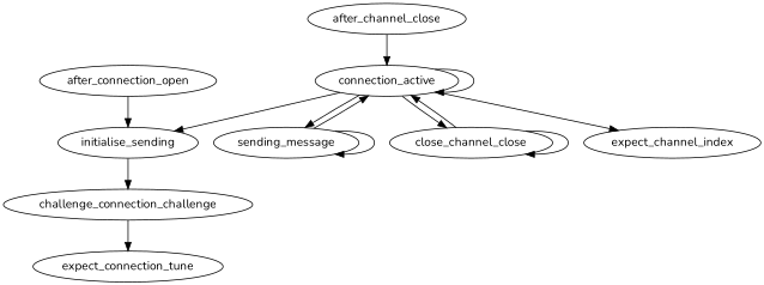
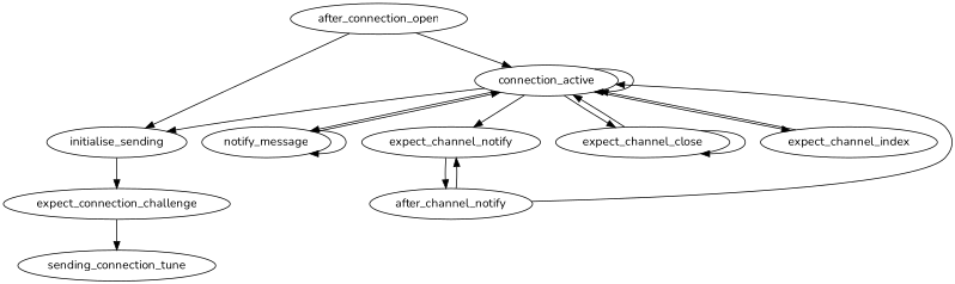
  digraph {
    fontname=Nunito
    node [fontname=Nunito]
    edge [fontname=Nunito]
    n1 [label=initialise_sending]
-   expect_connection_challenge [label=challenge_connection_challenge]
-   expect_connection_tune
+   expect_connection_challenge
+   expect_connection_tune [label=sending_connection_tune]
    after_connection_open
    connection_active
-   sending_message
-   expect_channel_close [label=close_channel_close]
+   sending_message [label=notify_message]
+   expect_channel_notify
+   expect_channel_close
    expect_channel_index
-   after_channel_notify [label=after_channel_close]
+   after_channel_notify
    subgraph sub_1 {
      n1
      expect_connection_challenge
      expect_connection_tune
      after_connection_open
      connection_active
      sending_message
+     expect_channel_notify
      expect_channel_close
      expect_channel_index
      after_channel_notify
    }
    n1 -> expect_connection_challenge
    expect_connection_challenge -> expect_connection_tune
    after_connection_open -> n1
+   after_connection_open -> connection_active
    connection_active -> n1
    connection_active -> connection_active
    connection_active -> sending_message
+   connection_active -> expect_channel_notify
    connection_active -> expect_channel_close
    connection_active -> expect_channel_index
    sending_message -> connection_active
    sending_message -> sending_message
+   expect_channel_notify -> after_channel_notify
    expect_channel_close -> connection_active
    expect_channel_close -> expect_channel_close
+   expect_channel_index -> connection_active
    after_channel_notify -> connection_active
+   after_channel_notify -> expect_channel_notify
  }
